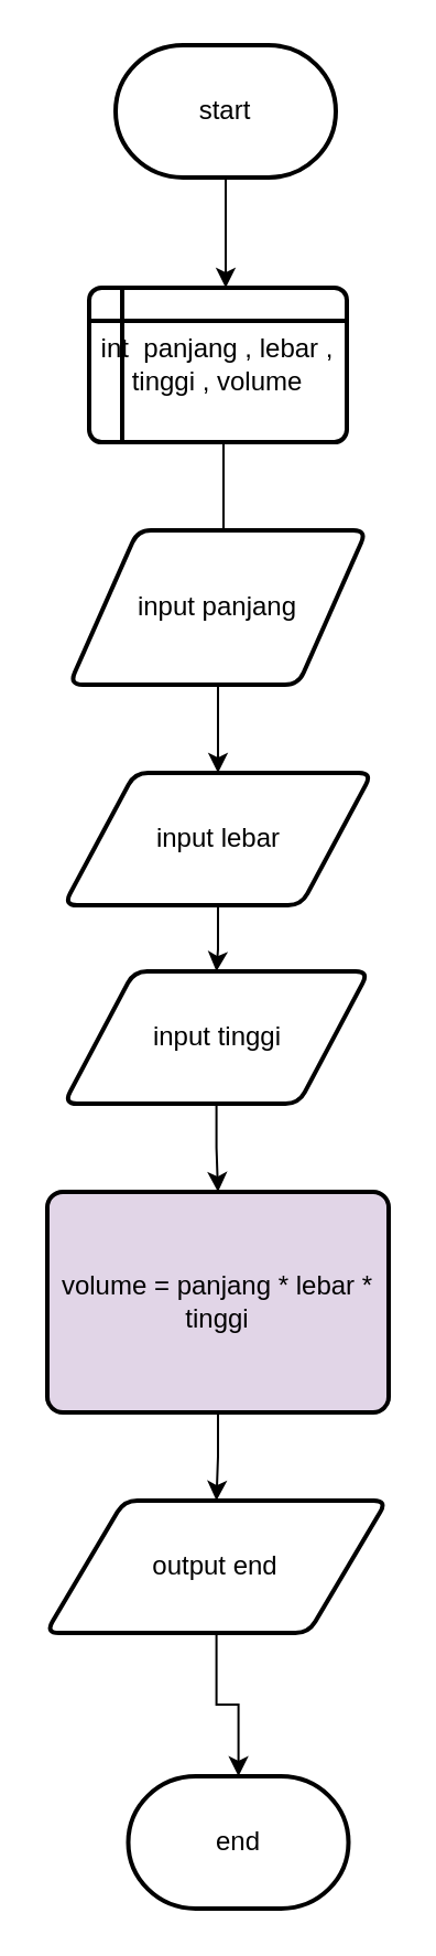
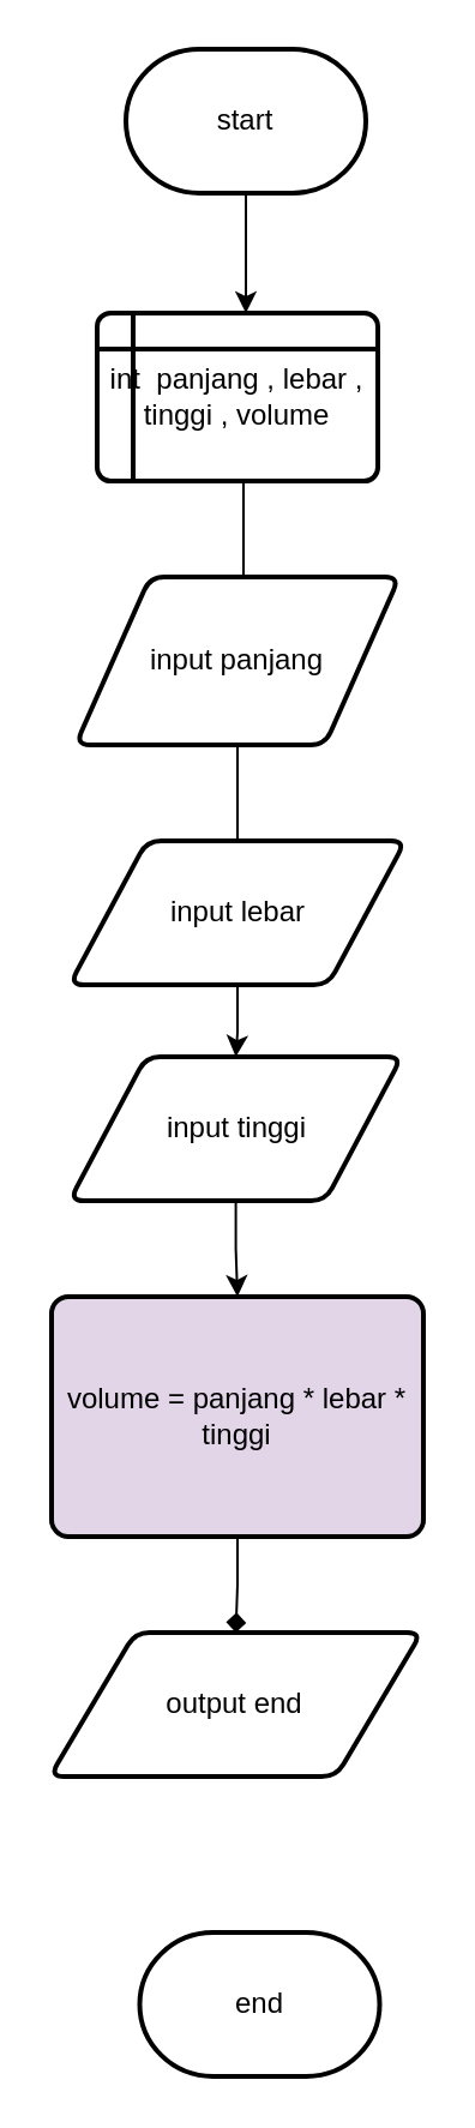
  <mxCell id="0" />
  <mxCell id="1" parent="0" />
  <mxCell id="2" value="start" style="strokeWidth=2;html=1;shape=mxgraph.flowchart.terminator;whiteSpace=wrap;" vertex="1" parent="1"><mxGeometry x="52" y="20" width="100" height="60" as="geometry" /></mxCell>
  <mxCell id="3" value="" style="endArrow=classic;html=1;rounded=0;exitX=0.5;exitY=1;exitDx=0;exitDy=0;exitPerimeter=0;" edge="1" parent="1" source="2"><mxGeometry width="50" height="50" relative="1" as="geometry"><mxPoint x="77" y="130" as="sourcePoint" /><mxPoint x="102" y="130" as="targetPoint" /></mxGeometry></mxCell>
  <mxCell id="4" value="" style="endArrow=classic;html=1;rounded=0;exitX=0.5;exitY=1;exitDx=0;exitDy=0;exitPerimeter=0;" edge="1" parent="1"><mxGeometry width="50" height="50" relative="1" as="geometry"><mxPoint x="101" y="200" as="sourcePoint" /><mxPoint x="101" y="250" as="targetPoint" /></mxGeometry></mxCell>
  <mxCell id="5" value="int&amp;nbsp; panjang , lebar , tinggi , volume" style="shape=internalStorage;whiteSpace=wrap;html=1;dx=15;dy=15;rounded=1;arcSize=8;strokeWidth=2;" vertex="1" parent="1"><mxGeometry x="40" y="130" width="117" height="70" as="geometry" /></mxCell>
- <mxCell id="6" value="" style="edgeStyle=orthogonalEdgeStyle;rounded=0;orthogonalLoop=1;jettySize=auto;html=1;" edge="1" parent="1" source="7" target="9"><mxGeometry relative="1" as="geometry" /></mxCell>
+ <mxCell id="6" value="" style="edgeStyle=orthogonalEdgeStyle;rounded=0;orthogonalLoop=1;jettySize=auto;html=1;endArrow=none;" edge="1" parent="1" source="7" target="9"><mxGeometry relative="1" as="geometry" /></mxCell>
  <mxCell id="7" value="input panjang" style="shape=parallelogram;html=1;strokeWidth=2;perimeter=parallelogramPerimeter;whiteSpace=wrap;rounded=1;arcSize=12;size=0.23;" vertex="1" parent="1"><mxGeometry x="31" y="240" width="135" height="70" as="geometry" /></mxCell>
  <mxCell id="8" value="" style="edgeStyle=orthogonalEdgeStyle;rounded=0;orthogonalLoop=1;jettySize=auto;html=1;" edge="1" parent="1" source="9" target="11"><mxGeometry relative="1" as="geometry" /></mxCell>
  <mxCell id="9" value="input lebar" style="shape=parallelogram;html=1;strokeWidth=2;perimeter=parallelogramPerimeter;whiteSpace=wrap;rounded=1;arcSize=12;size=0.23;" vertex="1" parent="1"><mxGeometry x="28.5" y="350" width="140" height="60" as="geometry" /></mxCell>
  <mxCell id="10" value="" style="edgeStyle=orthogonalEdgeStyle;rounded=0;orthogonalLoop=1;jettySize=auto;html=1;" edge="1" parent="1" source="11" target="13"><mxGeometry relative="1" as="geometry" /></mxCell>
  <mxCell id="11" value="input tinggi" style="shape=parallelogram;html=1;strokeWidth=2;perimeter=parallelogramPerimeter;whiteSpace=wrap;rounded=1;arcSize=12;size=0.23;" vertex="1" parent="1"><mxGeometry x="28.5" y="440" width="138.5" height="60" as="geometry" /></mxCell>
- <mxCell id="12" value="" style="edgeStyle=orthogonalEdgeStyle;rounded=0;orthogonalLoop=1;jettySize=auto;html=1;" edge="1" parent="1" source="13" target="15"><mxGeometry relative="1" as="geometry" /></mxCell>
+ <mxCell id="12" value="" style="edgeStyle=orthogonalEdgeStyle;rounded=0;orthogonalLoop=1;jettySize=auto;html=1;endArrow=diamond;" edge="1" parent="1" source="13" target="15"><mxGeometry relative="1" as="geometry" /></mxCell>
  <mxCell id="13" value="volume = panjang * lebar * tinggi" style="rounded=1;whiteSpace=wrap;html=1;absoluteArcSize=1;arcSize=14;strokeWidth=2;fillColor=#e1d5e7;" vertex="1" parent="1"><mxGeometry x="21" y="540" width="155" height="100" as="geometry" /></mxCell>
- <mxCell id="14" value="" style="edgeStyle=orthogonalEdgeStyle;rounded=0;orthogonalLoop=1;jettySize=auto;html=1;" edge="1" parent="1" source="15" target="16"><mxGeometry relative="1" as="geometry" /></mxCell>
  <mxCell id="15" value="output end" style="shape=parallelogram;html=1;strokeWidth=2;perimeter=parallelogramPerimeter;whiteSpace=wrap;rounded=1;arcSize=12;size=0.23;" vertex="1" parent="1"><mxGeometry x="20.25" y="680" width="155" height="60" as="geometry" /></mxCell>
  <mxCell id="16" value="end" style="strokeWidth=2;html=1;shape=mxgraph.flowchart.terminator;whiteSpace=wrap;" vertex="1" parent="1"><mxGeometry x="57.75" y="805" width="100" height="60" as="geometry" /></mxCell>
